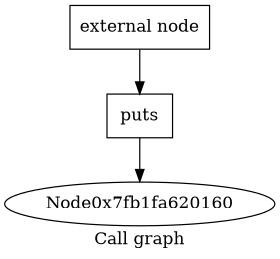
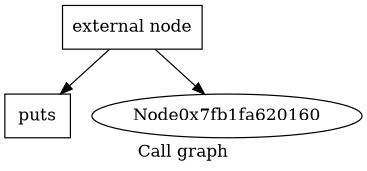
  digraph {
    label="Call graph"
    node [shape=record]
    n1 [label="{external node}"]
    n2 [label="{puts}"]
    n3 [label=Node0x7fb1fa620160 shape=""]
    n1 -> n2
-   n2 -> n3
+   n1 -> n3
  }
